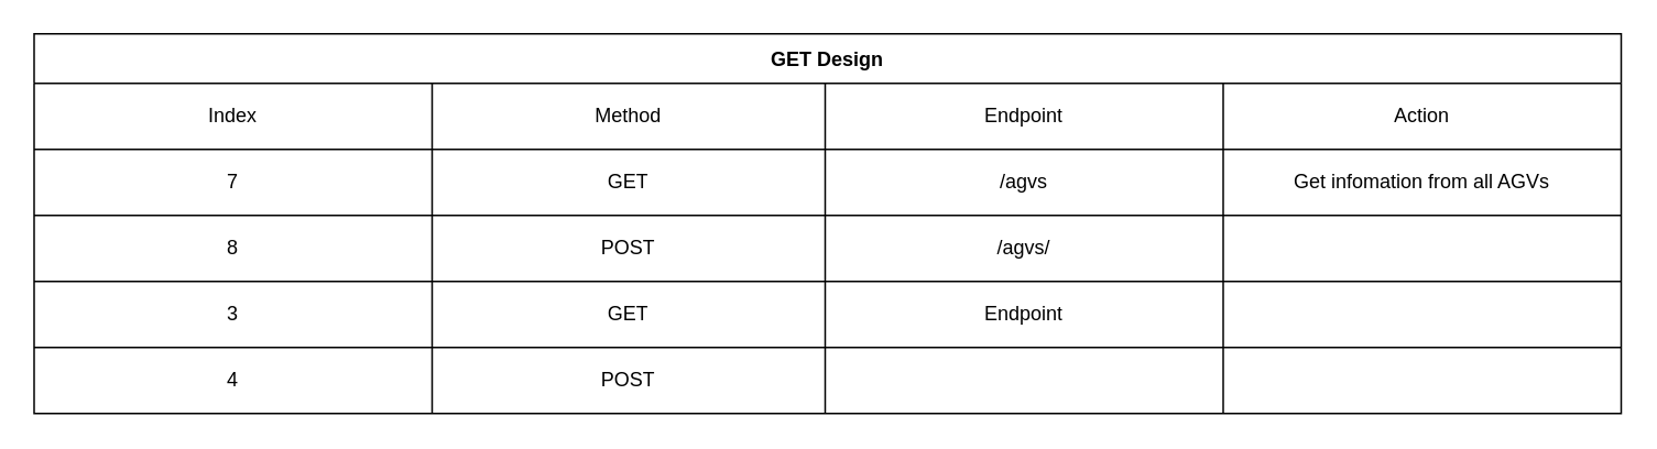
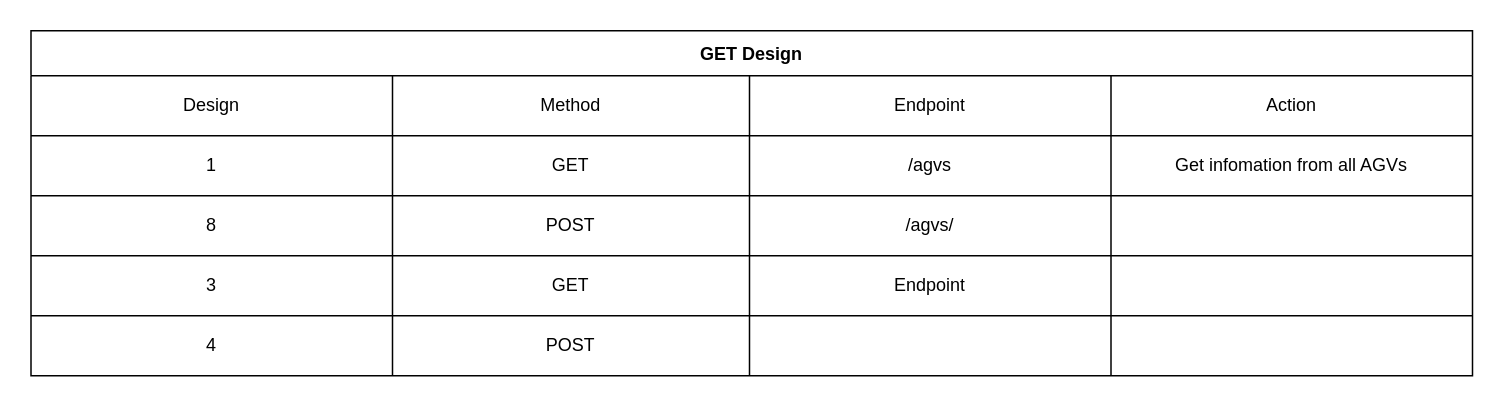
  <mxCell id="0" />
  <mxCell id="1" parent="0" />
  <mxCell id="2" value="GET Design" style="shape=table;startSize=30;container=1;collapsible=0;childLayout=tableLayout;fontStyle=1;align=center;" vertex="1" parent="1"><mxGeometry x="20" y="20" width="961" height="230" as="geometry" /></mxCell>
  <mxCell id="3" value="" style="shape=tableRow;horizontal=0;startSize=0;swimlaneHead=0;swimlaneBody=0;top=0;left=0;bottom=0;right=0;collapsible=0;dropTarget=0;fillColor=none;points=[[0,0.5],[1,0.5]];portConstraint=eastwest;" vertex="1" parent="2"><mxGeometry y="30" width="961" height="40" as="geometry" /></mxCell>
- <mxCell id="4" value="Index" style="shape=partialRectangle;html=1;whiteSpace=wrap;connectable=0;fillColor=none;top=0;left=0;bottom=0;right=0;overflow=hidden;" vertex="1" parent="3"><mxGeometry width="241" height="40" as="geometry"><mxRectangle width="241" height="40" as="alternateBounds" /></mxGeometry></mxCell>
+ <mxCell id="4" value="Design" style="shape=partialRectangle;html=1;whiteSpace=wrap;connectable=0;fillColor=none;top=0;left=0;bottom=0;right=0;overflow=hidden;" vertex="1" parent="3"><mxGeometry width="241" height="40" as="geometry"><mxRectangle width="241" height="40" as="alternateBounds" /></mxGeometry></mxCell>
  <mxCell id="5" value="Method" style="shape=partialRectangle;html=1;whiteSpace=wrap;connectable=0;fillColor=none;top=0;left=0;bottom=0;right=0;overflow=hidden;" vertex="1" parent="3"><mxGeometry x="241" width="238" height="40" as="geometry"><mxRectangle width="238" height="40" as="alternateBounds" /></mxGeometry></mxCell>
  <mxCell id="6" value="Endpoint" style="shape=partialRectangle;html=1;whiteSpace=wrap;connectable=0;fillColor=none;top=0;left=0;bottom=0;right=0;overflow=hidden;" vertex="1" parent="3"><mxGeometry x="479" width="241" height="40" as="geometry"><mxRectangle width="241" height="40" as="alternateBounds" /></mxGeometry></mxCell>
  <mxCell id="7" value="Action" style="shape=partialRectangle;html=1;whiteSpace=wrap;connectable=0;fillColor=none;top=0;left=0;bottom=0;right=0;overflow=hidden;" vertex="1" parent="3"><mxGeometry x="720" width="241" height="40" as="geometry"><mxRectangle width="241" height="40" as="alternateBounds" /></mxGeometry></mxCell>
  <mxCell id="8" value="" style="shape=tableRow;horizontal=0;startSize=0;swimlaneHead=0;swimlaneBody=0;top=0;left=0;bottom=0;right=0;collapsible=0;dropTarget=0;fillColor=none;points=[[0,0.5],[1,0.5]];portConstraint=eastwest;" vertex="1" parent="2"><mxGeometry y="70" width="961" height="40" as="geometry" /></mxCell>
- <mxCell id="9" value="7" style="shape=partialRectangle;html=1;whiteSpace=wrap;connectable=0;fillColor=none;top=0;left=0;bottom=0;right=0;overflow=hidden;" vertex="1" parent="8"><mxGeometry width="241" height="40" as="geometry"><mxRectangle width="241" height="40" as="alternateBounds" /></mxGeometry></mxCell>
+ <mxCell id="9" value="1" style="shape=partialRectangle;html=1;whiteSpace=wrap;connectable=0;fillColor=none;top=0;left=0;bottom=0;right=0;overflow=hidden;" vertex="1" parent="8"><mxGeometry width="241" height="40" as="geometry"><mxRectangle width="241" height="40" as="alternateBounds" /></mxGeometry></mxCell>
  <mxCell id="10" value="GET" style="shape=partialRectangle;html=1;whiteSpace=wrap;connectable=0;fillColor=none;top=0;left=0;bottom=0;right=0;overflow=hidden;" vertex="1" parent="8"><mxGeometry x="241" width="238" height="40" as="geometry"><mxRectangle width="238" height="40" as="alternateBounds" /></mxGeometry></mxCell>
  <mxCell id="11" value="/agvs" style="shape=partialRectangle;html=1;whiteSpace=wrap;connectable=0;fillColor=none;top=0;left=0;bottom=0;right=0;overflow=hidden;" vertex="1" parent="8"><mxGeometry x="479" width="241" height="40" as="geometry"><mxRectangle width="241" height="40" as="alternateBounds" /></mxGeometry></mxCell>
  <mxCell id="12" value="Get infomation from all AGVs" style="shape=partialRectangle;html=1;whiteSpace=wrap;connectable=0;fillColor=none;top=0;left=0;bottom=0;right=0;overflow=hidden;" vertex="1" parent="8"><mxGeometry x="720" width="241" height="40" as="geometry"><mxRectangle width="241" height="40" as="alternateBounds" /></mxGeometry></mxCell>
  <mxCell id="13" value="" style="shape=tableRow;horizontal=0;startSize=0;swimlaneHead=0;swimlaneBody=0;top=0;left=0;bottom=0;right=0;collapsible=0;dropTarget=0;fillColor=none;points=[[0,0.5],[1,0.5]];portConstraint=eastwest;" vertex="1" parent="2"><mxGeometry y="110" width="961" height="40" as="geometry" /></mxCell>
  <mxCell id="14" value="8" style="shape=partialRectangle;html=1;whiteSpace=wrap;connectable=0;fillColor=none;top=0;left=0;bottom=0;right=0;overflow=hidden;" vertex="1" parent="13"><mxGeometry width="241" height="40" as="geometry"><mxRectangle width="241" height="40" as="alternateBounds" /></mxGeometry></mxCell>
  <mxCell id="15" value="POST" style="shape=partialRectangle;html=1;whiteSpace=wrap;connectable=0;fillColor=none;top=0;left=0;bottom=0;right=0;overflow=hidden;" vertex="1" parent="13"><mxGeometry x="241" width="238" height="40" as="geometry"><mxRectangle width="238" height="40" as="alternateBounds" /></mxGeometry></mxCell>
  <mxCell id="16" value="/agvs/" style="shape=partialRectangle;html=1;whiteSpace=wrap;connectable=0;fillColor=none;top=0;left=0;bottom=0;right=0;overflow=hidden;" vertex="1" parent="13"><mxGeometry x="479" width="241" height="40" as="geometry"><mxRectangle width="241" height="40" as="alternateBounds" /></mxGeometry></mxCell>
  <mxCell id="17" style="shape=partialRectangle;html=1;whiteSpace=wrap;connectable=0;fillColor=none;top=0;left=0;bottom=0;right=0;overflow=hidden;" vertex="1" parent="13"><mxGeometry x="720" width="241" height="40" as="geometry"><mxRectangle width="241" height="40" as="alternateBounds" /></mxGeometry></mxCell>
  <mxCell id="18" value="" style="shape=tableRow;horizontal=0;startSize=0;swimlaneHead=0;swimlaneBody=0;top=0;left=0;bottom=0;right=0;collapsible=0;dropTarget=0;fillColor=none;points=[[0,0.5],[1,0.5]];portConstraint=eastwest;" vertex="1" parent="2"><mxGeometry y="150" width="961" height="40" as="geometry" /></mxCell>
  <mxCell id="19" value="3" style="shape=partialRectangle;html=1;whiteSpace=wrap;connectable=0;fillColor=none;top=0;left=0;bottom=0;right=0;overflow=hidden;" vertex="1" parent="18"><mxGeometry width="241" height="40" as="geometry"><mxRectangle width="241" height="40" as="alternateBounds" /></mxGeometry></mxCell>
  <mxCell id="20" value="GET" style="shape=partialRectangle;html=1;whiteSpace=wrap;connectable=0;fillColor=none;top=0;left=0;bottom=0;right=0;overflow=hidden;" vertex="1" parent="18"><mxGeometry x="241" width="238" height="40" as="geometry"><mxRectangle width="238" height="40" as="alternateBounds" /></mxGeometry></mxCell>
  <mxCell id="21" value="Endpoint" style="shape=partialRectangle;html=1;whiteSpace=wrap;connectable=0;fillColor=none;top=0;left=0;bottom=0;right=0;overflow=hidden;" vertex="1" parent="18"><mxGeometry x="479" width="241" height="40" as="geometry"><mxRectangle width="241" height="40" as="alternateBounds" /></mxGeometry></mxCell>
  <mxCell id="22" style="shape=partialRectangle;html=1;whiteSpace=wrap;connectable=0;fillColor=none;top=0;left=0;bottom=0;right=0;overflow=hidden;" vertex="1" parent="18"><mxGeometry x="720" width="241" height="40" as="geometry"><mxRectangle width="241" height="40" as="alternateBounds" /></mxGeometry></mxCell>
  <mxCell id="23" value="" style="shape=tableRow;horizontal=0;startSize=0;swimlaneHead=0;swimlaneBody=0;top=0;left=0;bottom=0;right=0;collapsible=0;dropTarget=0;fillColor=none;points=[[0,0.5],[1,0.5]];portConstraint=eastwest;" vertex="1" parent="2"><mxGeometry y="190" width="961" height="40" as="geometry" /></mxCell>
  <mxCell id="24" value="4" style="shape=partialRectangle;html=1;whiteSpace=wrap;connectable=0;fillColor=none;top=0;left=0;bottom=0;right=0;overflow=hidden;" vertex="1" parent="23"><mxGeometry width="241" height="40" as="geometry"><mxRectangle width="241" height="40" as="alternateBounds" /></mxGeometry></mxCell>
  <mxCell id="25" value="POST" style="shape=partialRectangle;html=1;whiteSpace=wrap;connectable=0;fillColor=none;top=0;left=0;bottom=0;right=0;overflow=hidden;" vertex="1" parent="23"><mxGeometry x="241" width="238" height="40" as="geometry"><mxRectangle width="238" height="40" as="alternateBounds" /></mxGeometry></mxCell>
  <mxCell id="26" value="" style="shape=partialRectangle;html=1;whiteSpace=wrap;connectable=0;fillColor=none;top=0;left=0;bottom=0;right=0;overflow=hidden;" vertex="1" parent="23"><mxGeometry x="479" width="241" height="40" as="geometry"><mxRectangle width="241" height="40" as="alternateBounds" /></mxGeometry></mxCell>
  <mxCell id="27" style="shape=partialRectangle;html=1;whiteSpace=wrap;connectable=0;fillColor=none;top=0;left=0;bottom=0;right=0;overflow=hidden;" vertex="1" parent="23"><mxGeometry x="720" width="241" height="40" as="geometry"><mxRectangle width="241" height="40" as="alternateBounds" /></mxGeometry></mxCell>
